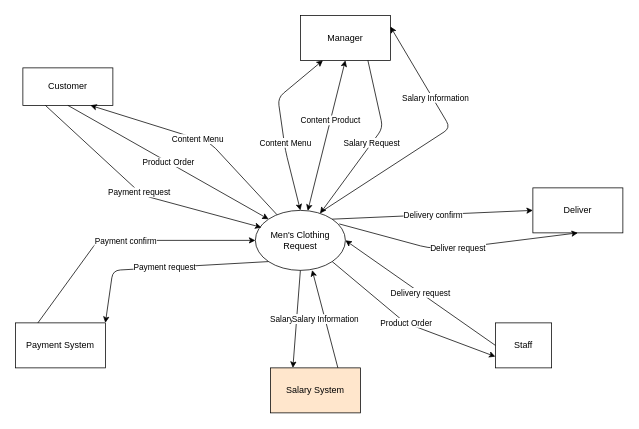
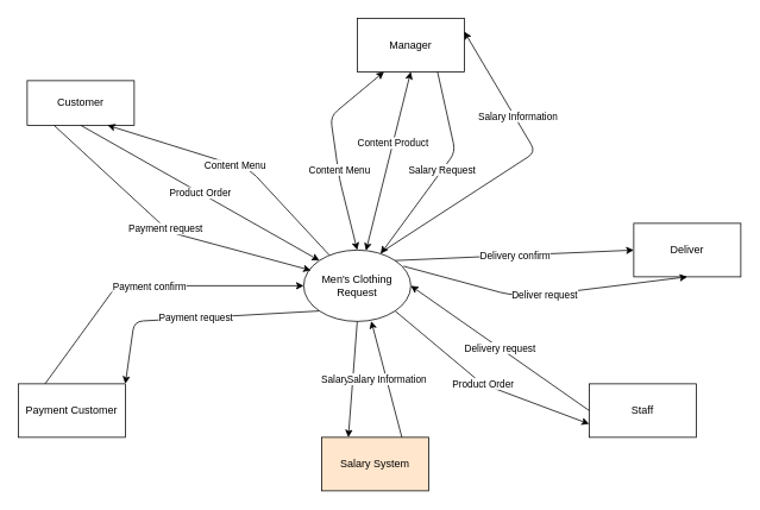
  <mxCell id="0" />
  <mxCell id="1" parent="0" />
  <mxCell id="2" value="Men's Clothing Request" style="ellipse;whiteSpace=wrap;html=1;" parent="1" vertex="1"><mxGeometry x="340" y="280" width="120" height="80" as="geometry" /></mxCell>
  <mxCell id="3" value="Customer" style="rounded=0;whiteSpace=wrap;html=1;" parent="1" vertex="1"><mxGeometry x="30" y="90" width="120" height="50" as="geometry" /></mxCell>
  <mxCell id="4" value="Manager" style="rounded=0;whiteSpace=wrap;html=1;" parent="1" vertex="1"><mxGeometry x="400" width="120" height="60" as="geometry" y="20" /></mxCell>
  <mxCell id="5" value="Deliver" style="rounded=0;whiteSpace=wrap;html=1;" parent="1" vertex="1"><mxGeometry x="710" y="250" width="120" height="60" as="geometry" /></mxCell>
- <mxCell id="6" value="Payment System" style="rounded=0;whiteSpace=wrap;html=1;" parent="1" vertex="1"><mxGeometry x="20" y="430" width="120" height="60" as="geometry" /></mxCell>
+ <mxCell id="6" value="Payment Customer" style="rounded=0;whiteSpace=wrap;html=1;" parent="1" vertex="1"><mxGeometry x="20" y="430" width="120" height="60" as="geometry" /></mxCell>
  <mxCell id="7" value="Payment request" style="endArrow=classic;html=1;exitX=0;exitY=1;exitDx=0;exitDy=0;entryX=1;entryY=0;entryDx=0;entryDy=0;" parent="1" source="2" target="6" edge="1"><mxGeometry relative="1" as="geometry"><mxPoint x="370" y="320" as="sourcePoint" /><mxPoint x="470" y="320" as="targetPoint" /><Array as="points"><mxPoint x="150" y="360" /></Array></mxGeometry></mxCell>
  <mxCell id="8" value="" style="endArrow=classic;html=1;exitX=0.25;exitY=0;exitDx=0;exitDy=0;entryX=0;entryY=0.5;entryDx=0;entryDy=0;" parent="1" source="6" target="2" edge="1"><mxGeometry relative="1" as="geometry"><mxPoint x="370" y="320" as="sourcePoint" /><mxPoint x="470" y="320" as="targetPoint" /><Array as="points"><mxPoint x="130" y="320" /></Array></mxGeometry></mxCell>
  <mxCell id="9" value="Payment confirm" style="edgeLabel;resizable=0;html=1;align=center;verticalAlign=middle;" parent="8" connectable="0" vertex="1"><mxGeometry relative="1" as="geometry" /></mxCell>
  <mxCell id="10" value="Content Menu&lt;br&gt;" style="endArrow=classic;startArrow=classic;html=1;exitX=0.5;exitY=0;exitDx=0;exitDy=0;entryX=0.25;entryY=1;entryDx=0;entryDy=0;" parent="1" source="2" edge="1" target="4"><mxGeometry x="-0.201" y="-1" width="50" height="50" relative="1" as="geometry"><mxPoint x="390" y="170" as="sourcePoint" /><mxPoint x="440" y="120" as="targetPoint" /><Array as="points"><mxPoint x="380" y="200" /><mxPoint x="370" y="130" /></Array><mxPoint as="offset" /></mxGeometry></mxCell>
  <mxCell id="11" value="" style="endArrow=classic;html=1;exitX=0.24;exitY=0.072;exitDx=0;exitDy=0;entryX=0.75;entryY=1;entryDx=0;entryDy=0;exitPerimeter=0;" parent="1" source="2" target="3" edge="1"><mxGeometry relative="1" as="geometry"><mxPoint x="370" y="310" as="sourcePoint" /><mxPoint x="470" y="310" as="targetPoint" /><Array as="points"><mxPoint x="280" y="190" /></Array></mxGeometry></mxCell>
  <mxCell id="12" value="Content Menu" style="edgeLabel;resizable=0;html=1;align=center;verticalAlign=middle;" parent="11" connectable="0" vertex="1"><mxGeometry relative="1" as="geometry" /></mxCell>
- <mxCell id="13" value="Staff" style="rounded=0;whiteSpace=wrap;html=1;" parent="1" vertex="1"><mxGeometry x="660" y="430" width="75" height="60" as="geometry" /></mxCell>
+ <mxCell id="13" value="Staff" style="rounded=0;whiteSpace=wrap;html=1;" parent="1" vertex="1"><mxGeometry x="660" y="430" width="120" height="60" as="geometry" /></mxCell>
  <mxCell id="14" value="" style="endArrow=classic;html=1;exitX=0.5;exitY=1;exitDx=0;exitDy=0;entryX=0;entryY=0;entryDx=0;entryDy=0;" parent="1" source="3" target="2" edge="1"><mxGeometry relative="1" as="geometry"><mxPoint x="370" y="310" as="sourcePoint" /><mxPoint x="470" y="310" as="targetPoint" /></mxGeometry></mxCell>
  <mxCell id="15" value="Product Order" style="edgeLabel;resizable=0;html=1;align=center;verticalAlign=middle;" parent="14" connectable="0" vertex="1"><mxGeometry relative="1" as="geometry" /></mxCell>
  <mxCell id="16" value="" style="endArrow=classic;html=1;exitX=0.25;exitY=1;exitDx=0;exitDy=0;entryX=0.067;entryY=0.284;entryDx=0;entryDy=0;entryPerimeter=0;" parent="1" source="3" target="2" edge="1"><mxGeometry relative="1" as="geometry"><mxPoint x="370" y="310" as="sourcePoint" /><mxPoint x="470" y="310" as="targetPoint" /><Array as="points"><mxPoint x="190" y="260" /></Array></mxGeometry></mxCell>
  <mxCell id="17" value="Payment request" style="edgeLabel;resizable=0;html=1;align=center;verticalAlign=middle;" parent="16" connectable="0" vertex="1"><mxGeometry relative="1" as="geometry" /></mxCell>
  <mxCell id="18" value="" style="endArrow=classic;html=1;exitX=1;exitY=0;exitDx=0;exitDy=0;entryX=0;entryY=0.5;entryDx=0;entryDy=0;" parent="1" source="2" target="5" edge="1"><mxGeometry relative="1" as="geometry"><mxPoint x="370" y="310" as="sourcePoint" /><mxPoint x="560" y="270" as="targetPoint" /></mxGeometry></mxCell>
  <mxCell id="19" value="Delivery confirm" style="edgeLabel;resizable=0;html=1;align=center;verticalAlign=middle;" parent="18" connectable="0" vertex="1"><mxGeometry relative="1" as="geometry" /></mxCell>
  <mxCell id="20" value="Delivery request" style="endArrow=classic;html=1;entryX=1;entryY=0.5;entryDx=0;entryDy=0;exitX=0;exitY=0.5;exitDx=0;exitDy=0;" edge="1" parent="1" source="13" target="2"><mxGeometry width="50" height="50" relative="1" as="geometry"><mxPoint x="400" y="340" as="sourcePoint" /><mxPoint x="450" y="290" as="targetPoint" /></mxGeometry></mxCell>
  <mxCell id="21" value="Deliver request" style="endArrow=classic;html=1;entryX=0.5;entryY=1;entryDx=0;entryDy=0;exitX=0.932;exitY=0.226;exitDx=0;exitDy=0;exitPerimeter=0;" edge="1" parent="1" source="2" target="5"><mxGeometry width="50" height="50" relative="1" as="geometry"><mxPoint x="450" y="290" as="sourcePoint" /><mxPoint x="450" y="290" as="targetPoint" /><Array as="points"><mxPoint x="570" y="330" /><mxPoint x="610" y="330" /></Array></mxGeometry></mxCell>
  <mxCell id="22" value="Product Order" style="endArrow=classic;html=1;exitX=1;exitY=1;exitDx=0;exitDy=0;entryX=0;entryY=0.75;entryDx=0;entryDy=0;" edge="1" parent="1" source="2" target="13"><mxGeometry width="50" height="50" relative="1" as="geometry"><mxPoint x="450" y="400" as="sourcePoint" /><mxPoint x="660" y="450" as="targetPoint" /><Array as="points"><mxPoint x="540" y="430" /></Array></mxGeometry></mxCell>
  <mxCell id="23" value="Content Product" style="endArrow=classic;startArrow=classic;html=1;entryX=0.5;entryY=1;entryDx=0;entryDy=0;" edge="1" parent="1" source="2" target="4"><mxGeometry x="0.2" width="50" height="50" relative="1" as="geometry"><mxPoint x="400" y="340" as="sourcePoint" /><mxPoint x="450" y="290" as="targetPoint" /><Array as="points" /><mxPoint as="offset" /></mxGeometry></mxCell>
  <mxCell id="24" value="Salary System" style="rounded=0;whiteSpace=wrap;html=1;fillColor=#ffe6cc;" vertex="1" parent="1"><mxGeometry x="360" y="490" width="120" height="60" as="geometry" /></mxCell>
  <mxCell id="25" value="Salary request" style="endArrow=classic;html=1;exitX=0.5;exitY=1;exitDx=0;exitDy=0;entryX=0.25;entryY=0;entryDx=0;entryDy=0;" edge="1" parent="1" source="2" target="24"><mxGeometry width="50" height="50" relative="1" as="geometry"><mxPoint x="400" y="340" as="sourcePoint" /><mxPoint x="450" y="290" as="targetPoint" /></mxGeometry></mxCell>
  <mxCell id="26" value="Salary Information" style="endArrow=classic;html=1;exitX=0.75;exitY=0;exitDx=0;exitDy=0;entryX=0.631;entryY=0.995;entryDx=0;entryDy=0;entryPerimeter=0;" edge="1" parent="1" source="24" target="2"><mxGeometry width="50" height="50" relative="1" as="geometry"><mxPoint x="400" y="340" as="sourcePoint" /><mxPoint x="450" y="290" as="targetPoint" /></mxGeometry></mxCell>
  <mxCell id="27" value="Salary Request" style="endArrow=classic;html=1;exitX=0.75;exitY=1;exitDx=0;exitDy=0;" edge="1" parent="1" source="4" target="2"><mxGeometry width="50" height="50" relative="1" as="geometry"><mxPoint x="400" y="250" as="sourcePoint" /><mxPoint x="450" y="200" as="targetPoint" /><Array as="points"><mxPoint x="510" y="170" /></Array></mxGeometry></mxCell>
  <mxCell id="28" value="Salary Information" style="endArrow=classic;html=1;exitX=0.721;exitY=0.034;exitDx=0;exitDy=0;exitPerimeter=0;entryX=1;entryY=0.25;entryDx=0;entryDy=0;" edge="1" parent="1" source="2" target="4"><mxGeometry x="0.383" y="-3" width="50" height="50" relative="1" as="geometry"><mxPoint x="400" y="250" as="sourcePoint" /><mxPoint x="450" y="200" as="targetPoint" /><Array as="points"><mxPoint x="600" y="170" /></Array><mxPoint as="offset" /></mxGeometry></mxCell>
